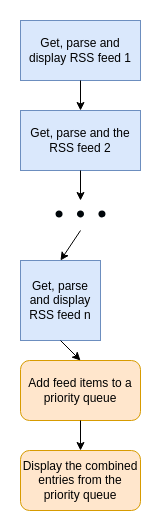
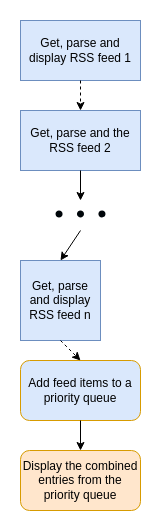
  <mxCell id="0" />
  <mxCell id="1" parent="0" />
  <mxCell id="2" value="Get, parse and display RSS feed 1" style="rounded=0;whiteSpace=wrap;html=1;fillColor=#dae8fc;strokeColor=#6c8ebf;" parent="1" vertex="1"><mxGeometry x="20" y="20" width="120" height="60" as="geometry" /></mxCell>
  <mxCell id="3" value="Get, parse and the RSS feed 2&lt;br&gt;" style="rounded=0;whiteSpace=wrap;html=1;fillColor=#dae8fc;strokeColor=#6c8ebf;" parent="1" vertex="1"><mxGeometry x="20" y="110" width="120" height="60" as="geometry" /></mxCell>
  <mxCell id="4" value="Get, parse and display RSS feed n&lt;br&gt;" style="rounded=0;whiteSpace=wrap;html=1;fillColor=#dae8fc;strokeColor=#6c8ebf;" parent="1" vertex="1"><mxGeometry x="20" y="260" width="80" height="80" as="geometry" /></mxCell>
- <mxCell id="5" value="" style="endArrow=classic;html=1;exitX=0.5;exitY=1;exitDx=0;exitDy=0;entryX=0.5;entryY=0;entryDx=0;entryDy=0;" parent="1" source="2" target="3" edge="1"><mxGeometry width="50" height="50" relative="1" as="geometry"><mxPoint x="20" y="420" as="sourcePoint" /><mxPoint x="70" y="370" as="targetPoint" /></mxGeometry></mxCell>
+ <mxCell id="5" value="" style="endArrow=classic;html=1;exitX=0.5;exitY=1;exitDx=0;exitDy=0;entryX=0.5;entryY=0;entryDx=0;entryDy=0;dashed=1;" parent="1" source="2" target="3" edge="1"><mxGeometry width="50" height="50" relative="1" as="geometry"><mxPoint x="20" y="420" as="sourcePoint" /><mxPoint x="70" y="370" as="targetPoint" /></mxGeometry></mxCell>
  <mxCell id="6" value="" style="endArrow=classic;html=1;exitX=0.5;exitY=1;exitDx=0;exitDy=0;" parent="1" source="3" edge="1"><mxGeometry width="50" height="50" relative="1" as="geometry"><mxPoint x="90" y="90" as="sourcePoint" /><mxPoint x="80" y="200" as="targetPoint" /></mxGeometry></mxCell>
  <mxCell id="7" value="" style="shadow=0;dashed=0;html=1;strokeColor=none;labelPosition=center;verticalLabelPosition=bottom;verticalAlign=top;align=center;shape=mxgraph.mscae.general_symbols.ellipses;fillColor=#00060A;" parent="1" vertex="1"><mxGeometry x="55" y="210" width="50" height="7" as="geometry" /></mxCell>
  <mxCell id="8" value="" style="endArrow=classic;html=1;entryX=0.5;entryY=0;entryDx=0;entryDy=0;" parent="1" target="4" edge="1"><mxGeometry width="50" height="50" relative="1" as="geometry"><mxPoint x="80" y="230" as="sourcePoint" /><mxPoint x="90" y="210" as="targetPoint" /></mxGeometry></mxCell>
- <mxCell id="9" value="Add feed items to a priority queue" style="rounded=1;whiteSpace=wrap;html=1;fillColor=#ffe6cc;strokeColor=#d79b00;" parent="1" vertex="1"><mxGeometry x="20" y="360" width="120" height="60" as="geometry" /></mxCell>
- <mxCell id="10" value="" style="endArrow=classic;html=1;entryX=0.5;entryY=0;entryDx=0;entryDy=0;exitX=0.5;exitY=1;exitDx=0;exitDy=0;" parent="1" source="4" target="9" edge="1"><mxGeometry width="50" height="50" relative="1" as="geometry"><mxPoint x="90" y="240" as="sourcePoint" /><mxPoint x="90" y="270" as="targetPoint" /></mxGeometry></mxCell>
+ <mxCell id="9" value="Add feed items to a priority queue" style="rounded=1;whiteSpace=wrap;html=1;fillColor=#dae8fc;strokeColor=#d79b00;" parent="1" vertex="1"><mxGeometry x="20" y="360" width="120" height="60" as="geometry" /></mxCell>
+ <mxCell id="10" value="" style="endArrow=classic;html=1;entryX=0.5;entryY=0;entryDx=0;entryDy=0;exitX=0.5;exitY=1;exitDx=0;exitDy=0;dashed=1;" parent="1" source="4" target="9" edge="1"><mxGeometry width="50" height="50" relative="1" as="geometry"><mxPoint x="90" y="240" as="sourcePoint" /><mxPoint x="90" y="270" as="targetPoint" /></mxGeometry></mxCell>
  <mxCell id="11" value="" style="endArrow=classic;html=1;exitX=0.5;exitY=1;exitDx=0;exitDy=0;" parent="1" source="9" edge="1"><mxGeometry width="50" height="50" relative="1" as="geometry"><mxPoint x="90" y="240" as="sourcePoint" /><mxPoint x="80" y="450" as="targetPoint" /></mxGeometry></mxCell>
  <mxCell id="12" value="Display the combined entries from the priority queue" style="rounded=1;whiteSpace=wrap;html=1;fillColor=#ffe6cc;strokeColor=#d79b00;" parent="1" vertex="1"><mxGeometry x="20" y="450" width="120" height="60" as="geometry" /></mxCell>
